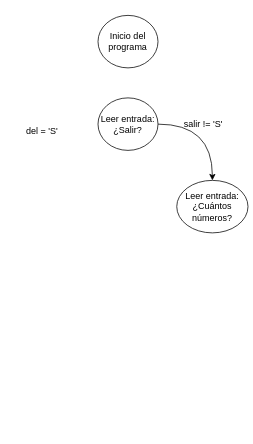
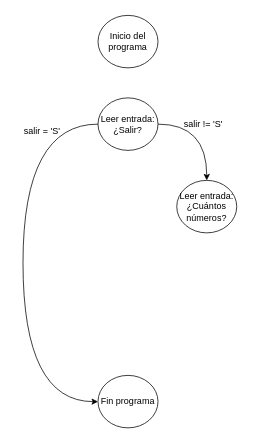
  <mxCell id="0" />
  <mxCell id="1" parent="0" />
  <mxCell id="2" value="Inicio del programa" style="ellipse;whiteSpace=wrap;html=1;" parent="1" vertex="1"><mxGeometry x="130" y="20" width="80" height="70" as="geometry" /></mxCell>
+ <mxCell id="3" style="edgeStyle=orthogonalEdgeStyle;html=1;curved=1;" parent="1" source="5" target="6" edge="1"><mxGeometry relative="1" as="geometry"><Array as="points"><mxPoint x="30" y="165" /><mxPoint x="30" y="535" /></Array></mxGeometry></mxCell>
  <mxCell id="4" style="edgeStyle=orthogonalEdgeStyle;curved=1;html=1;" parent="1" source="5" target="7" edge="1"><mxGeometry relative="1" as="geometry" /></mxCell>
  <mxCell id="5" value="Leer entrada: ¿Salir?" style="ellipse;whiteSpace=wrap;html=1;" parent="1" vertex="1"><mxGeometry x="130" y="130" width="80" height="70" as="geometry" /></mxCell>
- <mxCell id="7" value="Leer entrada: ¿Cuántos números?" style="ellipse;whiteSpace=wrap;html=1;" parent="1" vertex="1"><mxGeometry x="235" y="240" width="95" height="70" as="geometry" /></mxCell>
- <mxCell id="8" value="del = 'S'" style="text;html=1;align=center;verticalAlign=middle;resizable=0;points=[];autosize=1;strokeColor=none;fillColor=none;" parent="1" vertex="1"><mxGeometry x="20" y="160" width="70" height="30" as="geometry" /></mxCell>
+ <mxCell id="6" value="Fin programa" style="ellipse;whiteSpace=wrap;html=1;" parent="1" vertex="1"><mxGeometry x="130" y="500" width="80" height="70" as="geometry" /></mxCell>
+ <mxCell id="7" value="Leer entrada: ¿Cuántos números?" style="ellipse;whiteSpace=wrap;html=1;" parent="1" vertex="1"><mxGeometry x="235" y="240" width="80" height="70" as="geometry" /></mxCell>
+ <mxCell id="8" value="salir = 'S'" style="text;html=1;align=center;verticalAlign=middle;resizable=0;points=[];autosize=1;strokeColor=none;fillColor=none;" parent="1" vertex="1"><mxGeometry x="20" y="160" width="70" height="30" as="geometry" /></mxCell>
  <mxCell id="9" value="salir != 'S'" style="text;html=1;align=center;verticalAlign=middle;resizable=0;points=[];autosize=1;strokeColor=none;fillColor=none;" parent="1" vertex="1"><mxGeometry x="230" y="150" width="80" height="30" as="geometry" /></mxCell>
